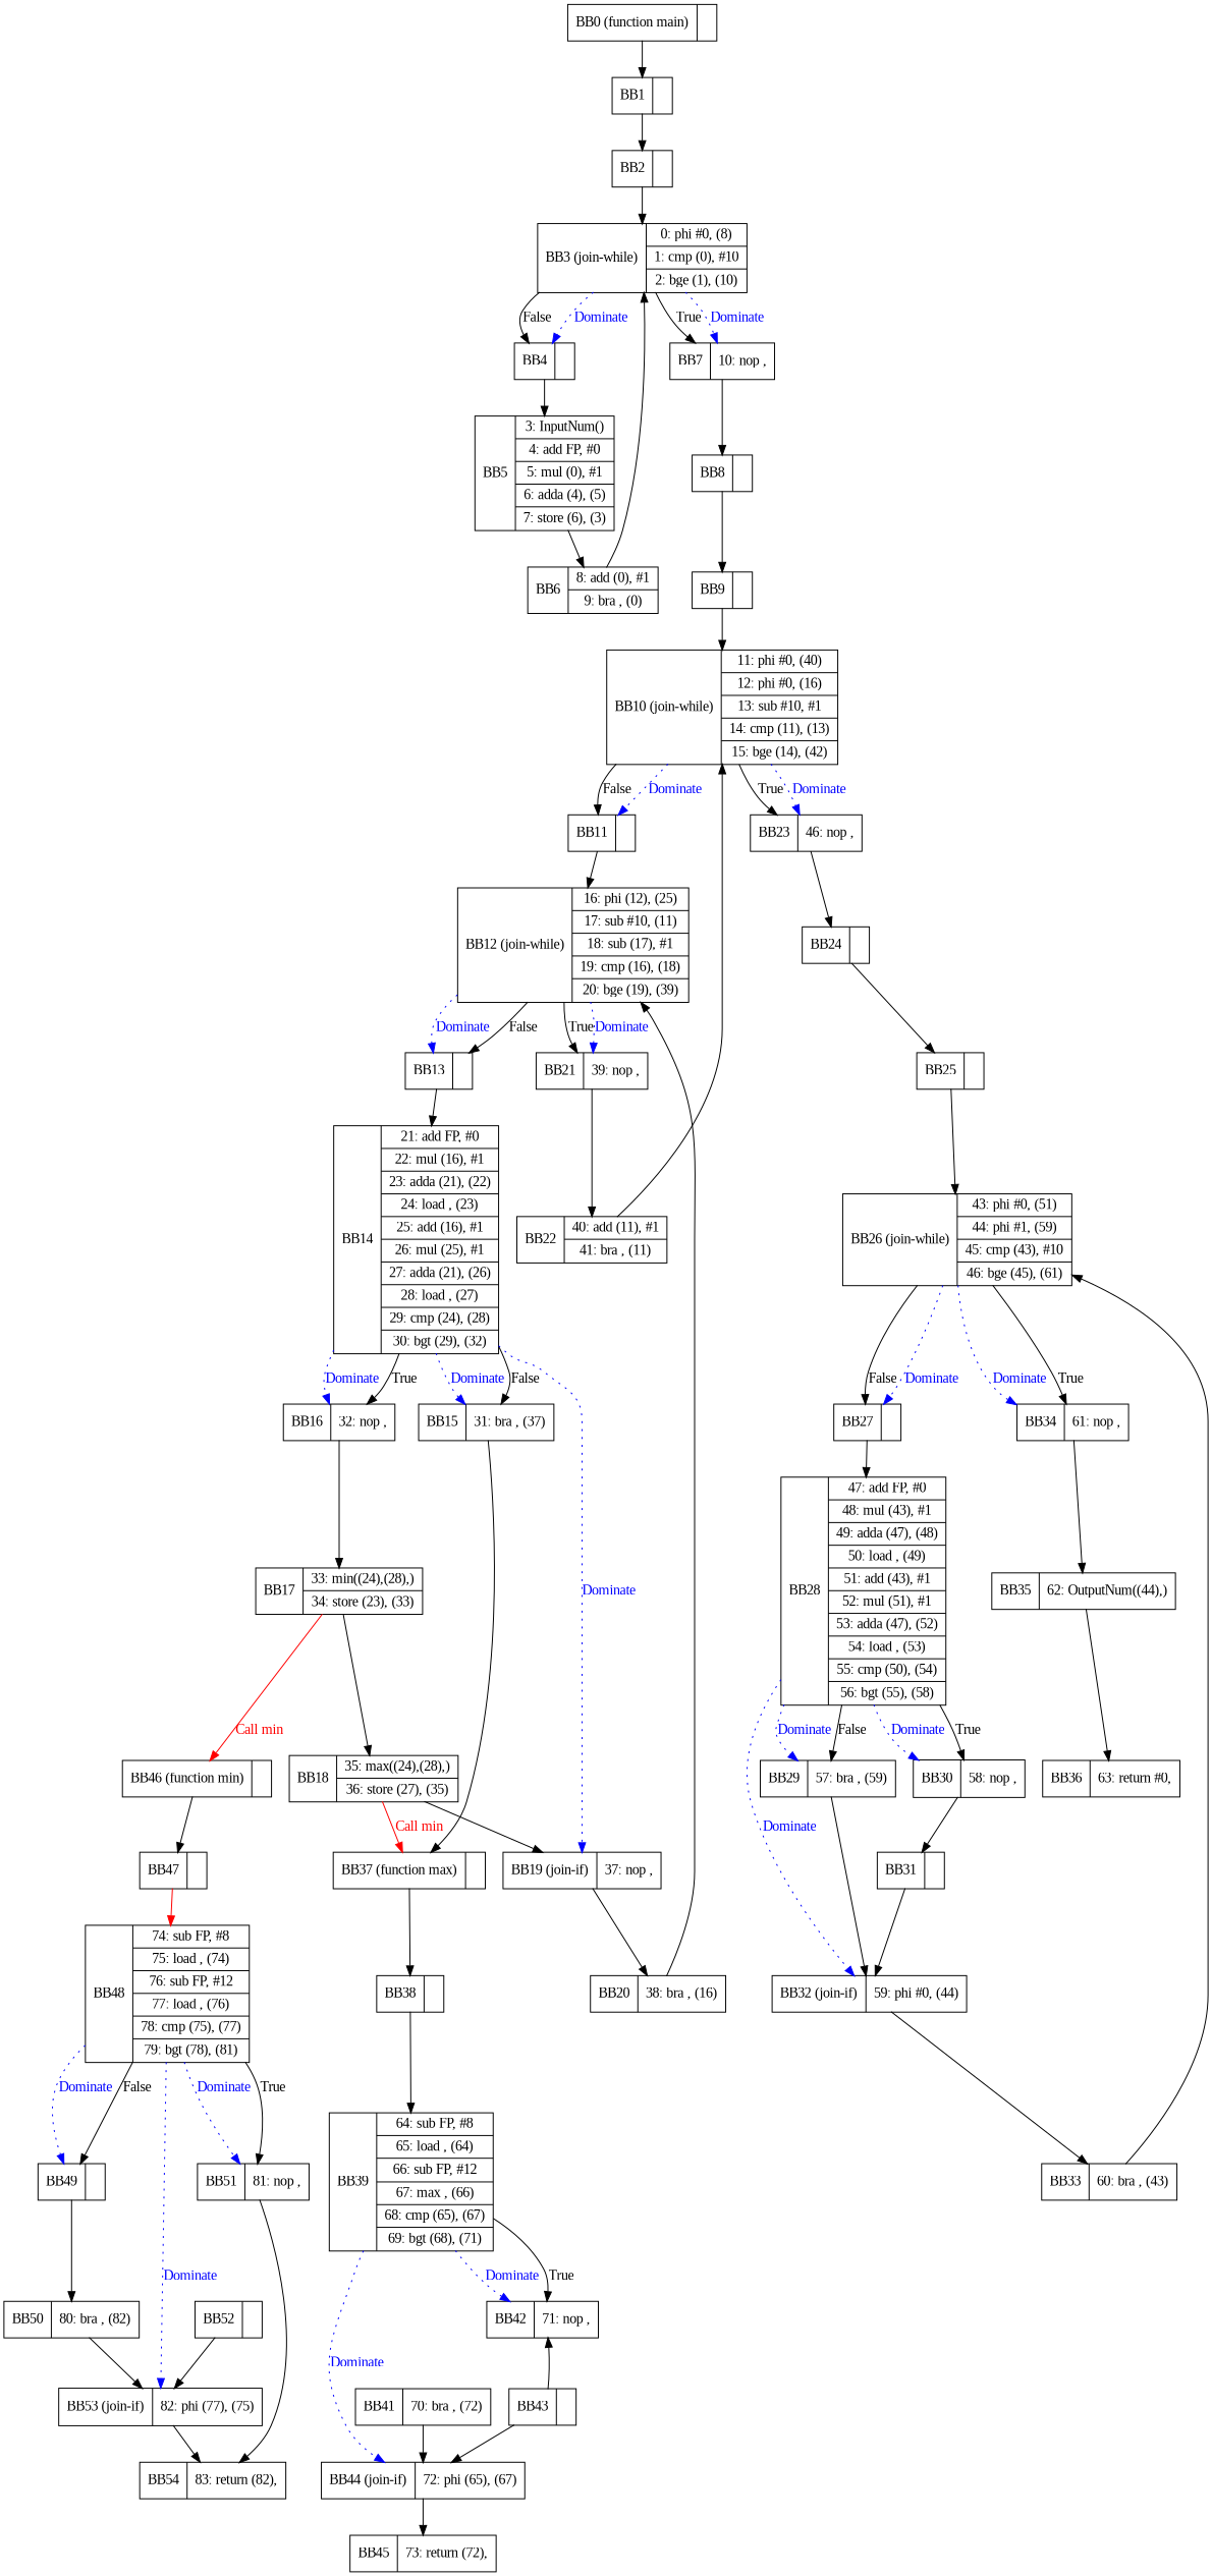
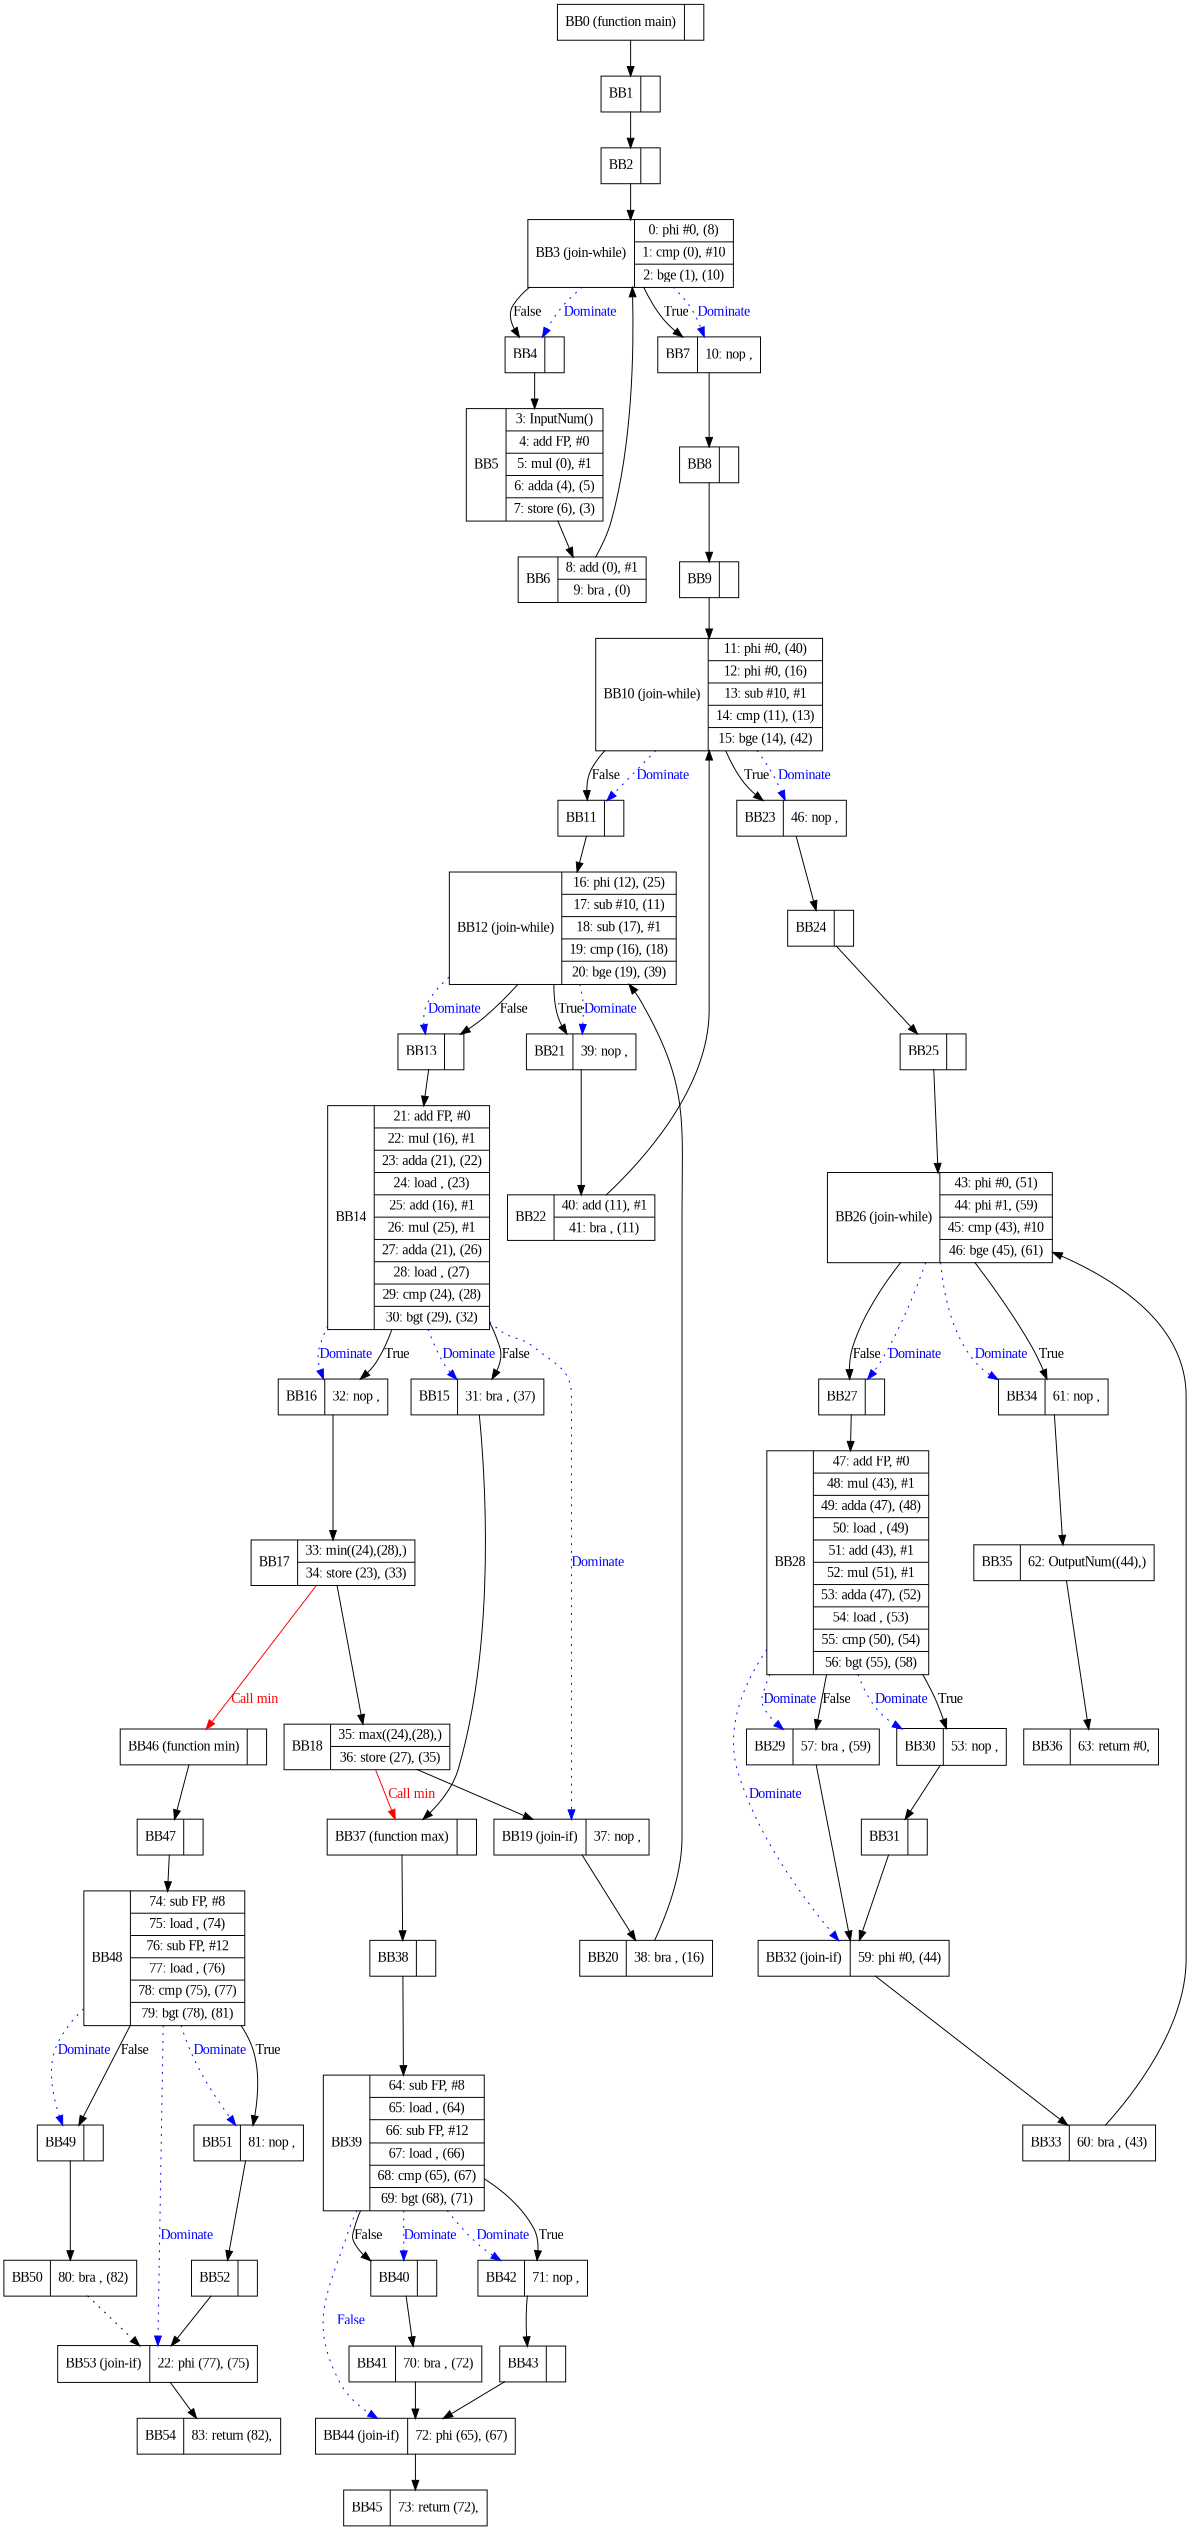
  digraph {
    fontname="Liberation Serif"
    node [fontname="Liberation Serif" shape=record]
    edge [fontname="Liberation Serif"]
    n1 [label="<b>BB0 (function main)| {}"]
    n2 [label="<b>BB1| {}"]
    n3 [label="<b>BB2| {}"]
    n4 [label="<b>BB3 (join-while)| {0: phi #0, (8)|1: cmp (0), #10|2: bge (1), (10)}"]
    n5 [label="<b>BB4| {}"]
    n6 [label="<b>BB7| {10: nop , }"]
    n7 [label="<b>BB5| {3: InputNum()|4: add FP, #0|5: mul (0), #1|6: adda (4), (5)|7: store (6), (3)}"]
    n8 [label="<b>BB8| {}"]
    n9 [label="<b>BB6| {8: add (0), #1|9: bra , (0)}"]
    n10 [label="<b>BB9| {}"]
    n11 [label="<b>BB10 (join-while)| {11: phi #0, (40)|12: phi #0, (16)|13: sub #10, #1|14: cmp (11), (13)|15: bge (14), (42)}"]
    n12 [label="<b>BB11| {}"]
    n13 [label="<b>BB23| {46: nop , }"]
    n14 [label="<b>BB12 (join-while)| {16: phi (12), (25)|17: sub #10, (11)|18: sub (17), #1|19: cmp (16), (18)|20: bge (19), (39)}"]
    n15 [label="<b>BB24| {}"]
    n16 [label="<b>BB13| {}"]
    n17 [label="<b>BB21| {39: nop , }"]
    n18 [label="<b>BB14| {21: add FP, #0|22: mul (16), #1|23: adda (21), (22)|24: load , (23)|25: add (16), #1|26: mul (25), #1|27: adda (21), (26)|28: load , (27)|29: cmp (24), (28)|30: bgt (29), (32)}"]
    n19 [label="<b>BB22| {40: add (11), #1|41: bra , (11)}"]
    n20 [label="<b>BB15| {31: bra , (37)}"]
    n21 [label="<b>BB16| {32: nop , }"]
    n22 [label="<b>BB19 (join-if)| {37: nop , }"]
    n23 [label="<b>BB37 (function max)| {}"]
    n24 [label="<b>BB17| {33: min((24),(28),)|34: store (23), (33)}"]
    n25 [label="<b>BB20| {38: bra , (16)}"]
    n26 [label="<b>BB18| {35: max((24),(28),)|36: store (27), (35)}"]
    n27 [label="<b>BB46 (function min)| {}"]
    n28 [label="<b>BB47| {}"]
    n29 [label="<b>BB38| {}"]
    n30 [label="<b>BB25| {}"]
    n31 [label="<b>BB26 (join-while)| {43: phi #0, (51)|44: phi #1, (59)|45: cmp (43), #10|46: bge (45), (61)}"]
    n32 [label="<b>BB27| {}"]
    n33 [label="<b>BB34| {61: nop , }"]
    n34 [label="<b>BB28| {47: add FP, #0|48: mul (43), #1|49: adda (47), (48)|50: load , (49)|51: add (43), #1|52: mul (51), #1|53: adda (47), (52)|54: load , (53)|55: cmp (50), (54)|56: bgt (55), (58)}"]
    n35 [label="<b>BB35| {62: OutputNum((44),)}"]
    n36 [label="<b>BB29| {57: bra , (59)}"]
-   n37 [label="<b>BB30| {58: nop , }"]
+   n37 [label="<b>BB30| {53: nop , }"]
    n38 [label="<b>BB32 (join-if)| {59: phi #0, (44)}"]
    n39 [label="<b>BB31| {}"]
    n40 [label="<b>BB33| {60: bra , (43)}"]
    n41 [label="<b>BB36| {63: return #0, }"]
-   n42 [label="<b>BB39| {64: sub FP, #8|65: load , (64)|66: sub FP, #12|67: max , (66)|68: cmp (65), (67)|69: bgt (68), (71)}"]
+   n42 [label="<b>BB39| {64: sub FP, #8|65: load , (64)|66: sub FP, #12|67: load , (66)|68: cmp (65), (67)|69: bgt (68), (71)}"]
+   n43 [label="<b>BB40| {}"]
    n44 [label="<b>BB42| {71: nop , }"]
    n45 [label="<b>BB44 (join-if)| {72: phi (65), (67)}"]
    n46 [label="<b>BB41| {70: bra , (72)}"]
    n47 [label="<b>BB43| {}"]
    n48 [label="<b>BB45| {73: return (72), }"]
    n49 [label="<b>BB48| {74: sub FP, #8|75: load , (74)|76: sub FP, #12|77: load , (76)|78: cmp (75), (77)|79: bgt (78), (81)}"]
    n50 [label="<b>BB49| {}"]
    n51 [label="<b>BB51| {81: nop , }"]
-   n52 [label="<b>BB53 (join-if)| {82: phi (77), (75)}"]
+   n52 [label="<b>BB53 (join-if)| {22: phi (77), (75)}"]
    n53 [label="<b>BB50| {80: bra , (82)}"]
    n54 [label="<b>BB52| {}"]
    n55 [label="<b>BB54| {83: return (82), }"]
    n1 -> n2
    n2 -> n3
    n3 -> n4
    n4 -> n5 [label=False]
    n4 -> n5 [color=blue fontcolor=blue label=Dominate style=dotted]
    n4 -> n6 [label=True]
    n4 -> n6 [color=blue fontcolor=blue label=Dominate style=dotted]
    n5 -> n7
    n6 -> n8
    n7 -> n9
    n8 -> n10
    n9 -> n4
    n10 -> n11
    n11 -> n12 [label=False]
    n11 -> n12 [color=blue fontcolor=blue label=Dominate style=dotted]
    n11 -> n13 [label=True]
    n11 -> n13 [color=blue fontcolor=blue label=Dominate style=dotted]
    n12 -> n14
    n13 -> n15
    n14 -> n16 [label=False]
    n14 -> n16 [color=blue fontcolor=blue label=Dominate style=dotted]
    n14 -> n17 [label=True]
    n14 -> n17 [color=blue fontcolor=blue label=Dominate style=dotted]
    n15 -> n30
    n16 -> n18
    n17 -> n19
    n18 -> n20 [label=False]
    n18 -> n20 [color=blue fontcolor=blue label=Dominate style=dotted]
    n18 -> n21 [label=True]
    n18 -> n21 [color=blue fontcolor=blue label=Dominate style=dotted]
    n18 -> n22 [color=blue fontcolor=blue label=Dominate style=dotted]
    n19 -> n11
    n20 -> n23
    n21 -> n24
    n22 -> n25
    n23 -> n29
    n24 -> n26
    n24 -> n27 [color=red fontcolor=red label="Call min"]
    n25 -> n14
    n26 -> n22
    n26 -> n23 [color=red fontcolor=red label="Call min"]
    n27 -> n28
-   n28 -> n49 [color=red]
+   n28 -> n49
    n29 -> n42
    n30 -> n31
    n31 -> n32 [label=False]
    n31 -> n32 [color=blue fontcolor=blue label=Dominate style=dotted]
    n31 -> n33 [label=True]
    n31 -> n33 [color=blue fontcolor=blue label=Dominate style=dotted]
    n32 -> n34
    n33 -> n35
    n34 -> n36 [label=False]
    n34 -> n36 [color=blue fontcolor=blue label=Dominate style=dotted]
    n34 -> n37 [label=True]
    n34 -> n37 [color=blue fontcolor=blue label=Dominate style=dotted]
    n34 -> n38 [color=blue fontcolor=blue label=Dominate style=dotted]
    n35 -> n41
    n36 -> n38
    n37 -> n39
    n38 -> n40
    n39 -> n38
    n40 -> n31
+   n42 -> n43 [label=False]
+   n42 -> n43 [color=blue fontcolor=blue label=Dominate style=dotted]
    n42 -> n44 [label=True]
    n42 -> n44 [color=blue fontcolor=blue label=Dominate style=dotted]
-   n42 -> n45 [color=blue fontcolor=blue label=Dominate style=dotted]
-   n47 -> n44
+   n42 -> n45 [color=blue fontcolor=blue label=False style=dotted]
+   n43 -> n46
+   n44 -> n47
    n45 -> n48
    n46 -> n45
    n47 -> n45
    n49 -> n50 [label=False]
    n49 -> n50 [color=blue fontcolor=blue label=Dominate style=dotted]
    n49 -> n51 [label=True]
    n49 -> n51 [color=blue fontcolor=blue label=Dominate style=dotted]
    n49 -> n52 [color=blue fontcolor=blue label=Dominate style=dotted]
    n50 -> n53
-   n51 -> n55
+   n51 -> n54
    n52 -> n55
-   n53 -> n52
+   n53 -> n52 [style=dotted]
    n54 -> n52
  }
